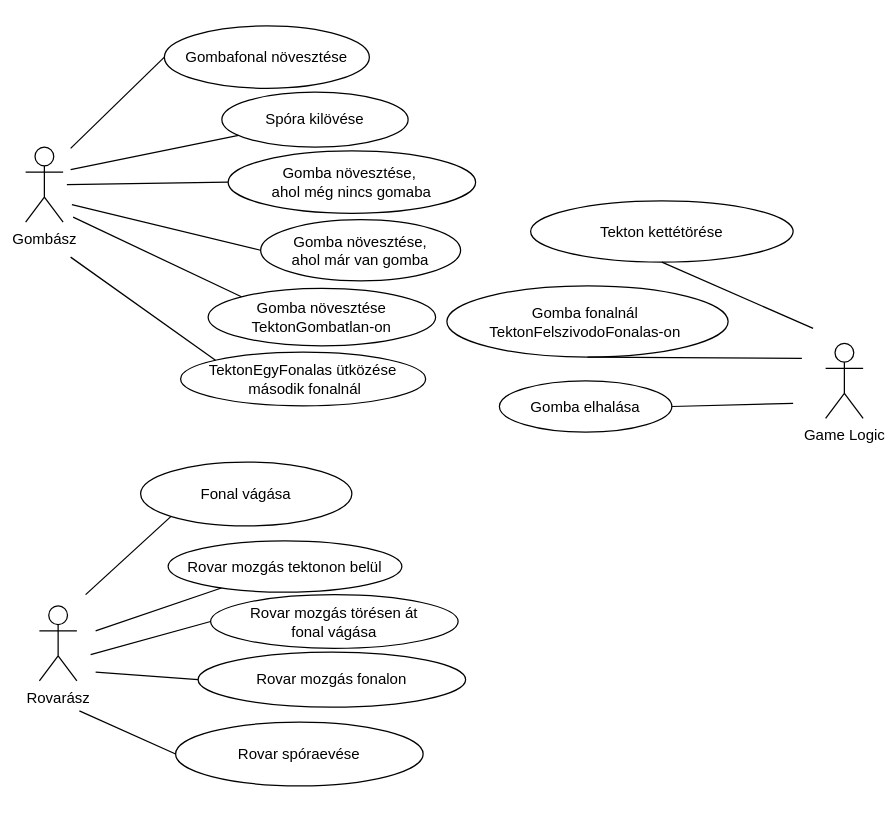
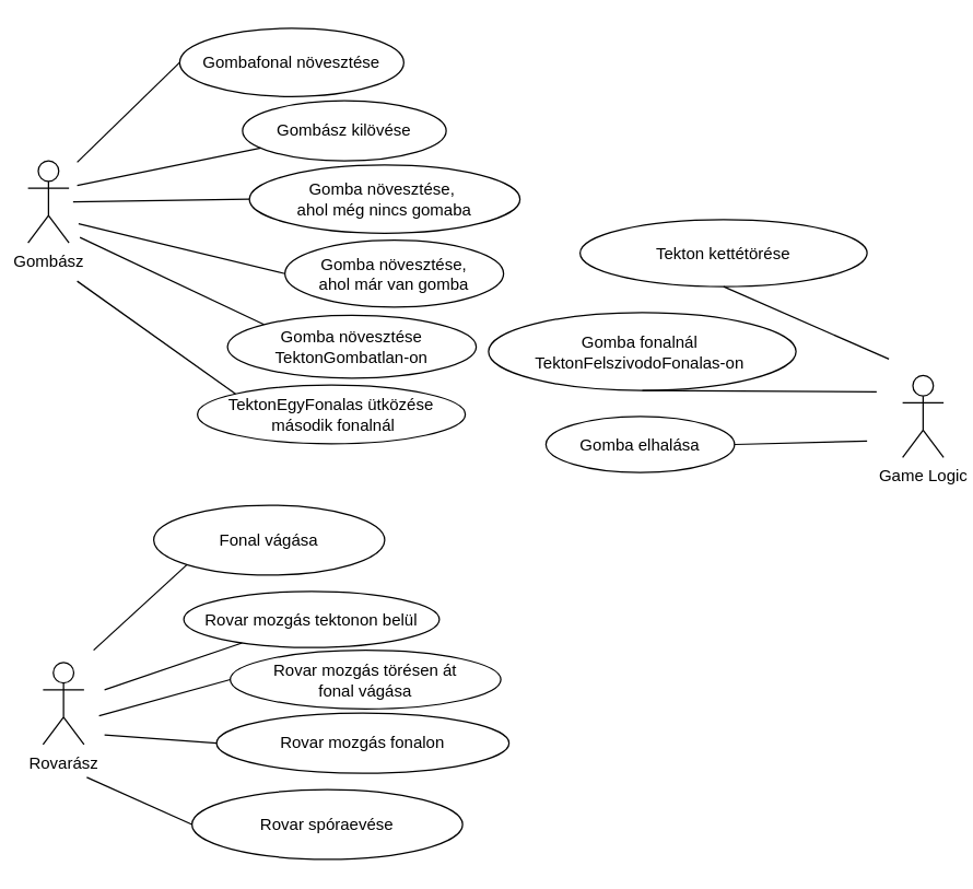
  <mxCell id="0" />
  <mxCell id="1" parent="0" />
  <mxCell id="2" value="Rovarász" style="shape=umlActor;verticalLabelPosition=bottom;verticalAlign=top;html=1;outlineConnect=0;" vertex="1" parent="1"><mxGeometry x="31" y="484" width="30" height="60" as="geometry" /></mxCell>
  <mxCell id="3" value="Gombász" style="shape=umlActor;verticalLabelPosition=bottom;verticalAlign=top;html=1;outlineConnect=0;" vertex="1" parent="1"><mxGeometry x="20" y="117" width="30" height="60" as="geometry" /></mxCell>
  <mxCell id="4" value="Game Logic" style="shape=umlActor;verticalLabelPosition=bottom;verticalAlign=top;html=1;outlineConnect=0;" vertex="1" parent="1"><mxGeometry x="660" y="274" width="30" height="60" as="geometry" /></mxCell>
  <mxCell id="5" value="Gombafonal növesztése" style="ellipse;whiteSpace=wrap;html=1;" vertex="1" parent="1"><mxGeometry x="131" y="20" width="164" height="50" as="geometry" /></mxCell>
- <mxCell id="6" value="Spóra kilövése" style="ellipse;whiteSpace=wrap;html=1;" vertex="1" parent="1"><mxGeometry x="177" y="73" width="149" height="44" as="geometry" /></mxCell>
+ <mxCell id="6" value="Gombász kilövése" style="ellipse;whiteSpace=wrap;html=1;" vertex="1" parent="1"><mxGeometry x="177" y="73" width="149" height="44" as="geometry" /></mxCell>
  <mxCell id="7" value="Fonal vágása" style="ellipse;whiteSpace=wrap;html=1;" vertex="1" parent="1"><mxGeometry x="112" y="369" width="169" height="51" as="geometry" /></mxCell>
  <mxCell id="8" value="Tekton kettétörése" style="ellipse;whiteSpace=wrap;html=1;" vertex="1" parent="1"><mxGeometry x="424" y="160" width="210" height="49" as="geometry" /></mxCell>
  <mxCell id="9" value="Gomba növesztése,&amp;nbsp;&lt;br&gt;ahol még nincs gomaba" style="ellipse;whiteSpace=wrap;html=1;" vertex="1" parent="1"><mxGeometry x="182" y="120" width="198" height="50" as="geometry" /></mxCell>
  <mxCell id="10" value="Gomba növesztése,&lt;br&gt;ahol már van gomba" style="ellipse;whiteSpace=wrap;html=1;" vertex="1" parent="1"><mxGeometry x="208" y="175" width="160" height="49" as="geometry" /></mxCell>
  <mxCell id="11" value="Gomba növesztése&lt;br&gt;TektonGombatlan-on" style="ellipse;whiteSpace=wrap;html=1;" vertex="1" parent="1"><mxGeometry x="166" y="230" width="182" height="46" as="geometry" /></mxCell>
  <mxCell id="12" value="" style="endArrow=none;html=1;rounded=0;entryX=0;entryY=0;entryDx=0;entryDy=0;" edge="1" parent="1" target="11"><mxGeometry width="50" height="50" relative="1" as="geometry"><mxPoint x="58" y="173" as="sourcePoint" /><mxPoint x="119" y="221" as="targetPoint" /></mxGeometry></mxCell>
  <mxCell id="13" value="" style="endArrow=none;html=1;rounded=0;entryX=0;entryY=0.5;entryDx=0;entryDy=0;" edge="1" parent="1" target="9"><mxGeometry width="50" height="50" relative="1" as="geometry"><mxPoint x="53" y="147" as="sourcePoint" /><mxPoint x="131" y="131" as="targetPoint" /></mxGeometry></mxCell>
  <mxCell id="14" value="" style="endArrow=none;html=1;rounded=0;entryX=0;entryY=0.5;entryDx=0;entryDy=0;exitX=1;exitY=0.333;exitDx=0;exitDy=0;exitPerimeter=0;" edge="1" parent="1" target="10"><mxGeometry width="50" height="50" relative="1" as="geometry"><mxPoint x="57" y="163" as="sourcePoint" /><mxPoint x="174" y="188" as="targetPoint" /></mxGeometry></mxCell>
  <mxCell id="15" value="" style="endArrow=none;html=1;rounded=0;" edge="1" parent="1" target="6"><mxGeometry width="50" height="50" relative="1" as="geometry"><mxPoint x="56" y="135" as="sourcePoint" /><mxPoint x="113" y="54" as="targetPoint" /></mxGeometry></mxCell>
  <mxCell id="16" value="" style="endArrow=none;html=1;rounded=0;entryX=0;entryY=0.5;entryDx=0;entryDy=0;" edge="1" parent="1" target="5"><mxGeometry width="50" height="50" relative="1" as="geometry"><mxPoint x="56" y="118" as="sourcePoint" /><mxPoint x="36" y="20" as="targetPoint" /></mxGeometry></mxCell>
  <mxCell id="17" value="Rovar mozgás tektonon belül" style="ellipse;whiteSpace=wrap;html=1;" vertex="1" parent="1"><mxGeometry x="134" y="432" width="187" height="41" as="geometry" /></mxCell>
  <mxCell id="18" value="Rovar mozgás törésen át&lt;br&gt;fonal vágása" style="ellipse;whiteSpace=wrap;html=1;" vertex="1" parent="1"><mxGeometry x="168" y="475" width="198" height="43" as="geometry" /></mxCell>
  <mxCell id="19" value="Rovar mozgás fonalon" style="ellipse;whiteSpace=wrap;html=1;" vertex="1" parent="1"><mxGeometry x="158" y="521" width="214" height="44" as="geometry" /></mxCell>
  <mxCell id="20" value="Rovar spóraevése" style="ellipse;whiteSpace=wrap;html=1;" vertex="1" parent="1"><mxGeometry x="140" y="577" width="198" height="51" as="geometry" /></mxCell>
  <mxCell id="21" value="" style="endArrow=none;html=1;rounded=0;entryX=0;entryY=1;entryDx=0;entryDy=0;" edge="1" parent="1" target="7"><mxGeometry width="50" height="50" relative="1" as="geometry"><mxPoint x="68" y="475" as="sourcePoint" /><mxPoint x="64" y="379" as="targetPoint" /></mxGeometry></mxCell>
  <mxCell id="22" value="" style="endArrow=none;html=1;rounded=0;" edge="1" parent="1" target="17"><mxGeometry width="50" height="50" relative="1" as="geometry"><mxPoint x="76" y="504" as="sourcePoint" /><mxPoint x="76" y="396" as="targetPoint" /></mxGeometry></mxCell>
  <mxCell id="23" value="" style="endArrow=none;html=1;rounded=0;entryX=0;entryY=0.5;entryDx=0;entryDy=0;" edge="1" parent="1" target="18"><mxGeometry width="50" height="50" relative="1" as="geometry"><mxPoint x="72" y="523" as="sourcePoint" /><mxPoint x="63" y="398" as="targetPoint" /></mxGeometry></mxCell>
  <mxCell id="24" value="" style="endArrow=none;html=1;rounded=0;entryX=0;entryY=0.5;entryDx=0;entryDy=0;" edge="1" parent="1" target="19"><mxGeometry width="50" height="50" relative="1" as="geometry"><mxPoint x="76" y="537" as="sourcePoint" /><mxPoint x="100" y="381" as="targetPoint" /></mxGeometry></mxCell>
  <mxCell id="25" value="" style="endArrow=none;html=1;rounded=0;entryX=0;entryY=0.5;entryDx=0;entryDy=0;" edge="1" parent="1" target="20"><mxGeometry width="50" height="50" relative="1" as="geometry"><mxPoint x="63" y="568" as="sourcePoint" /><mxPoint x="86" y="343" as="targetPoint" /></mxGeometry></mxCell>
  <mxCell id="26" value="" style="endArrow=none;html=1;rounded=0;exitX=0.5;exitY=1;exitDx=0;exitDy=0;" edge="1" parent="1" source="8"><mxGeometry width="50" height="50" relative="1" as="geometry"><mxPoint x="478" y="390" as="sourcePoint" /><mxPoint x="650" y="262" as="targetPoint" /></mxGeometry></mxCell>
  <mxCell id="27" value="TektonEgyFonalas ütközése&lt;br&gt;&amp;nbsp;második fonalnál" style="ellipse;whiteSpace=wrap;html=1;" vertex="1" parent="1"><mxGeometry x="144" y="281" width="196" height="43" as="geometry" /></mxCell>
  <mxCell id="28" value="" style="endArrow=none;html=1;rounded=0;entryX=0;entryY=0;entryDx=0;entryDy=0;" edge="1" parent="1" target="27"><mxGeometry width="50" height="50" relative="1" as="geometry"><mxPoint x="56" y="205" as="sourcePoint" /><mxPoint x="48" y="257" as="targetPoint" /></mxGeometry></mxCell>
  <mxCell id="29" value="Gomba fonalnál&amp;nbsp;&lt;br&gt;TektonFelszivodoFonalas-on&amp;nbsp;" style="ellipse;whiteSpace=wrap;html=1;" vertex="1" parent="1"><mxGeometry x="357" y="228" width="225" height="57" as="geometry" /></mxCell>
  <mxCell id="30" value="" style="endArrow=none;html=1;rounded=0;exitX=0.5;exitY=1;exitDx=0;exitDy=0;" edge="1" parent="1" source="29"><mxGeometry width="50" height="50" relative="1" as="geometry"><mxPoint x="624" y="400" as="sourcePoint" /><mxPoint x="641" y="286" as="targetPoint" /></mxGeometry></mxCell>
  <mxCell id="31" value="Gomba elhalása" style="ellipse;whiteSpace=wrap;html=1;" vertex="1" parent="1"><mxGeometry x="399" y="304" width="138" height="41" as="geometry" /></mxCell>
  <mxCell id="32" value="" style="endArrow=none;html=1;rounded=0;exitX=1;exitY=0.5;exitDx=0;exitDy=0;" edge="1" parent="1" source="31"><mxGeometry width="50" height="50" relative="1" as="geometry"><mxPoint x="511" y="469" as="sourcePoint" /><mxPoint x="634" y="322" as="targetPoint" /></mxGeometry></mxCell>
